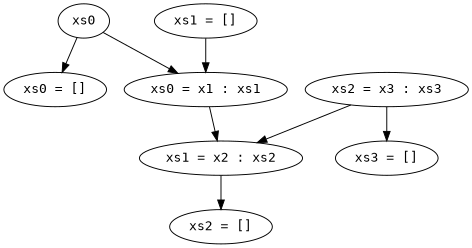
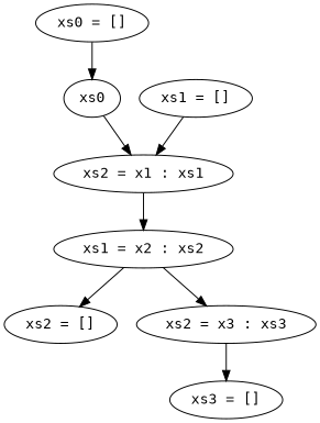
  digraph {
    fontname="DejaVu Sans Mono"
    node [fontname="DejaVu Sans Mono"]
    edge [fontname="DejaVu Sans Mono"]
    n1 [label="xs0 = []"]
    n2 [label="xs1 = []"]
-   n3 [label="xs0 = x1 : xs1"]
+   n3 [label="xs2 = x1 : xs1"]
    n4 [label="xs2 = []"]
    n5 [label="xs3 = []"]
    n6 [label="xs1 = x2 : xs2"]
    n7 [label="xs2 = x3 : xs3"]
    xs0
    n2 -> n3
    n3 -> n6
    n6 -> n4
-   n7 -> n6
+   n6 -> n7
    n7 -> n5
-   xs0 -> n1
+   n1 -> xs0
    xs0 -> n3
  }
